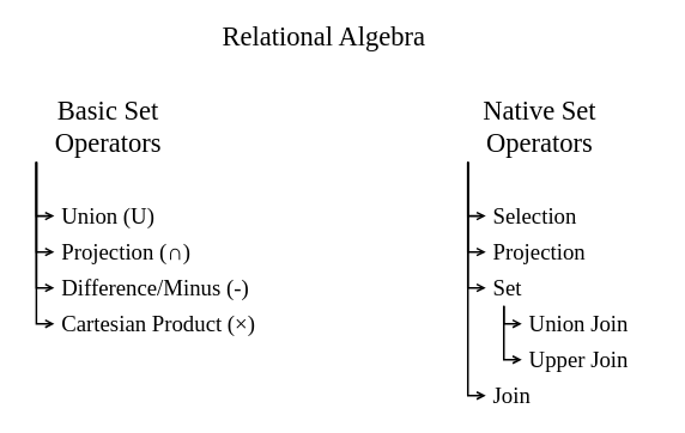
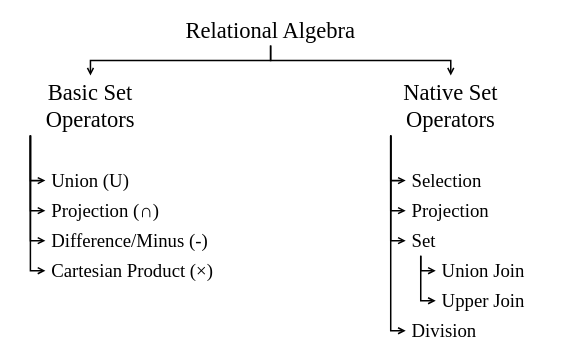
  <mxCell id="0" />
  <mxCell id="1" parent="0" />
+ <mxCell id="2" style="edgeStyle=orthogonalEdgeStyle;rounded=0;orthogonalLoop=1;jettySize=auto;html=1;entryX=0.5;entryY=0;entryDx=0;entryDy=0;strokeWidth=2;endArrow=open;endFill=0;" edge="1" parent="1" source="4" target="5"><mxGeometry relative="1" as="geometry" /></mxCell>
+ <mxCell id="3" style="edgeStyle=orthogonalEdgeStyle;rounded=0;orthogonalLoop=1;jettySize=auto;html=1;strokeWidth=2;endArrow=open;endFill=0;" edge="1" parent="1" source="4" target="6"><mxGeometry relative="1" as="geometry" /></mxCell>
  <mxCell id="4" value="Relational Algebra" style="rounded=0;whiteSpace=wrap;html=1;fillColor=none;fontSize=30;fontFamily=Ubuntu Mono;strokeWidth=3;strokeColor=none;" vertex="1" parent="1"><mxGeometry x="220" y="20" width="280" height="40" as="geometry" /></mxCell>
  <mxCell id="5" value="Basic Set&lt;br&gt;Operators" style="rounded=0;whiteSpace=wrap;html=1;fillColor=none;fontSize=30;fontFamily=Ubuntu Mono;strokeWidth=3;strokeColor=none;" vertex="1" parent="1"><mxGeometry x="20" y="100" width="200" height="80" as="geometry" /></mxCell>
  <mxCell id="6" value="Native Set&lt;br&gt;Operators" style="rounded=0;whiteSpace=wrap;html=1;fillColor=none;fontSize=30;fontFamily=Ubuntu Mono;strokeWidth=3;strokeColor=none;" vertex="1" parent="1"><mxGeometry x="500" y="100" width="200" height="80" as="geometry" /></mxCell>
  <mxCell id="7" value="&amp;nbsp;Union (U)" style="rounded=0;whiteSpace=wrap;html=1;fillColor=none;fontSize=25;fontFamily=Ubuntu Mono;strokeWidth=3;strokeColor=none;align=left;" vertex="1" parent="1"><mxGeometry x="60" y="220" width="200" height="40" as="geometry" /></mxCell>
  <mxCell id="8" value="&amp;nbsp;Projection (∩)" style="rounded=0;whiteSpace=wrap;html=1;fillColor=none;fontSize=25;fontFamily=Ubuntu Mono;strokeWidth=3;strokeColor=none;align=left;" vertex="1" parent="1"><mxGeometry x="60" y="260" width="220" height="40" as="geometry" /></mxCell>
  <mxCell id="9" value="&amp;nbsp;Difference/Minus (-)" style="rounded=0;whiteSpace=wrap;html=1;fillColor=none;fontSize=25;fontFamily=Ubuntu Mono;strokeWidth=3;strokeColor=none;align=left;" vertex="1" parent="1"><mxGeometry x="60" y="300" width="270" height="40" as="geometry" /></mxCell>
  <mxCell id="10" value="&amp;nbsp;Cartesian Product (×)" style="rounded=0;whiteSpace=wrap;html=1;fillColor=none;fontSize=25;fontFamily=Ubuntu Mono;strokeWidth=3;strokeColor=none;align=left;" vertex="1" parent="1"><mxGeometry x="60" y="340" width="290" height="40" as="geometry" /></mxCell>
  <mxCell id="11" value="&amp;nbsp;Selection" style="rounded=0;whiteSpace=wrap;html=1;fillColor=none;fontSize=25;fontFamily=Ubuntu Mono;strokeWidth=3;strokeColor=none;align=left;" vertex="1" parent="1"><mxGeometry x="540" y="220" width="160" height="40" as="geometry" /></mxCell>
  <mxCell id="12" value="&amp;nbsp;Projection" style="rounded=0;whiteSpace=wrap;html=1;fillColor=none;fontSize=25;fontFamily=Ubuntu Mono;strokeWidth=3;strokeColor=none;align=left;" vertex="1" parent="1"><mxGeometry x="540" y="260" width="160" height="40" as="geometry" /></mxCell>
  <mxCell id="13" value="&amp;nbsp;Set" style="rounded=0;whiteSpace=wrap;html=1;fillColor=none;fontSize=25;fontFamily=Ubuntu Mono;strokeWidth=3;strokeColor=none;align=left;" vertex="1" parent="1"><mxGeometry x="540" y="300" width="80" height="40" as="geometry" /></mxCell>
  <mxCell id="14" value="&amp;nbsp;Upper Join" style="rounded=0;whiteSpace=wrap;html=1;fillColor=none;fontSize=25;fontFamily=Ubuntu Mono;strokeWidth=3;strokeColor=none;align=left;" vertex="1" parent="1"><mxGeometry x="580" y="380" width="160" height="40" as="geometry" /></mxCell>
  <mxCell id="15" value="&amp;nbsp;Union Join" style="rounded=0;whiteSpace=wrap;html=1;fillColor=none;fontSize=25;fontFamily=Ubuntu Mono;strokeWidth=3;strokeColor=none;align=left;" vertex="1" parent="1"><mxGeometry x="580" y="340" width="160" height="40" as="geometry" /></mxCell>
- <mxCell id="16" value="&amp;nbsp;Join" style="rounded=0;whiteSpace=wrap;html=1;fillColor=none;fontSize=25;fontFamily=Ubuntu Mono;strokeWidth=3;strokeColor=none;align=left;" vertex="1" parent="1"><mxGeometry x="540" y="420" width="120" height="40" as="geometry" /></mxCell>
+ <mxCell id="16" value="&amp;nbsp;Division" style="rounded=0;whiteSpace=wrap;html=1;fillColor=none;fontSize=25;fontFamily=Ubuntu Mono;strokeWidth=3;strokeColor=none;align=left;" vertex="1" parent="1"><mxGeometry x="540" y="420" width="120" height="40" as="geometry" /></mxCell>
  <mxCell id="17" value="" style="endArrow=open;html=1;rounded=0;entryX=0;entryY=0.5;entryDx=0;entryDy=0;strokeWidth=2;endFill=0;" edge="1" parent="1" target="7"><mxGeometry width="50" height="50" relative="1" as="geometry"><mxPoint x="40" y="180" as="sourcePoint" /><mxPoint x="240" y="190" as="targetPoint" /><Array as="points"><mxPoint x="40" y="240" /></Array></mxGeometry></mxCell>
  <mxCell id="18" value="" style="endArrow=open;html=1;rounded=0;entryX=0;entryY=0.5;entryDx=0;entryDy=0;strokeWidth=2;endFill=0;" edge="1" parent="1" target="8"><mxGeometry width="50" height="50" relative="1" as="geometry"><mxPoint x="40" y="180" as="sourcePoint" /><mxPoint x="60" y="240" as="targetPoint" /><Array as="points"><mxPoint x="40" y="280" /></Array></mxGeometry></mxCell>
  <mxCell id="19" value="" style="endArrow=open;html=1;rounded=0;entryX=0;entryY=0.5;entryDx=0;entryDy=0;strokeWidth=2;endFill=0;" edge="1" parent="1"><mxGeometry width="50" height="50" relative="1" as="geometry"><mxPoint x="40" y="180" as="sourcePoint" /><mxPoint x="60" y="320" as="targetPoint" /><Array as="points"><mxPoint x="40" y="320" /></Array></mxGeometry></mxCell>
  <mxCell id="20" value="" style="endArrow=open;html=1;rounded=0;entryX=0;entryY=0.5;entryDx=0;entryDy=0;strokeWidth=2;endFill=0;" edge="1" parent="1"><mxGeometry width="50" height="50" relative="1" as="geometry"><mxPoint x="40" y="180" as="sourcePoint" /><mxPoint x="60" y="360" as="targetPoint" /><Array as="points"><mxPoint x="40" y="360" /></Array></mxGeometry></mxCell>
  <mxCell id="21" value="" style="endArrow=open;html=1;rounded=0;entryX=0;entryY=0.5;entryDx=0;entryDy=0;strokeWidth=2;endFill=0;" edge="1" parent="1"><mxGeometry width="50" height="50" relative="1" as="geometry"><mxPoint x="520" y="180" as="sourcePoint" /><mxPoint x="540" y="240" as="targetPoint" /><Array as="points"><mxPoint x="520" y="240" /></Array></mxGeometry></mxCell>
  <mxCell id="22" value="" style="endArrow=open;html=1;rounded=0;entryX=0;entryY=0.5;entryDx=0;entryDy=0;strokeWidth=2;endFill=0;" edge="1" parent="1"><mxGeometry width="50" height="50" relative="1" as="geometry"><mxPoint x="520" y="180" as="sourcePoint" /><mxPoint x="540" y="280" as="targetPoint" /><Array as="points"><mxPoint x="520" y="280" /></Array></mxGeometry></mxCell>
  <mxCell id="23" value="" style="endArrow=open;html=1;rounded=0;entryX=0;entryY=0.5;entryDx=0;entryDy=0;strokeWidth=2;endFill=0;" edge="1" parent="1"><mxGeometry width="50" height="50" relative="1" as="geometry"><mxPoint x="520" y="180" as="sourcePoint" /><mxPoint x="540" y="320" as="targetPoint" /><Array as="points"><mxPoint x="520" y="320" /></Array></mxGeometry></mxCell>
  <mxCell id="24" value="" style="endArrow=open;html=1;rounded=0;entryX=0;entryY=0.5;entryDx=0;entryDy=0;strokeWidth=2;endFill=0;" edge="1" parent="1" target="16"><mxGeometry width="50" height="50" relative="1" as="geometry"><mxPoint x="520" y="180" as="sourcePoint" /><mxPoint x="540" y="360" as="targetPoint" /><Array as="points"><mxPoint x="520" y="440" /></Array></mxGeometry></mxCell>
  <mxCell id="25" value="" style="endArrow=open;html=1;rounded=0;entryX=0;entryY=0.5;entryDx=0;entryDy=0;strokeWidth=2;endFill=0;" edge="1" parent="1" target="15"><mxGeometry width="50" height="50" relative="1" as="geometry"><mxPoint x="560" y="340" as="sourcePoint" /><mxPoint x="580" y="400" as="targetPoint" /><Array as="points"><mxPoint x="560" y="360" /></Array></mxGeometry></mxCell>
  <mxCell id="26" value="" style="endArrow=open;html=1;rounded=0;entryX=0;entryY=0.5;entryDx=0;entryDy=0;exitX=0.25;exitY=1;exitDx=0;exitDy=0;strokeWidth=2;endFill=0;" edge="1" parent="1" source="13"><mxGeometry width="50" height="50" relative="1" as="geometry"><mxPoint x="560" y="380" as="sourcePoint" /><mxPoint x="580" y="400" as="targetPoint" /><Array as="points"><mxPoint x="560" y="400" /></Array></mxGeometry></mxCell>
